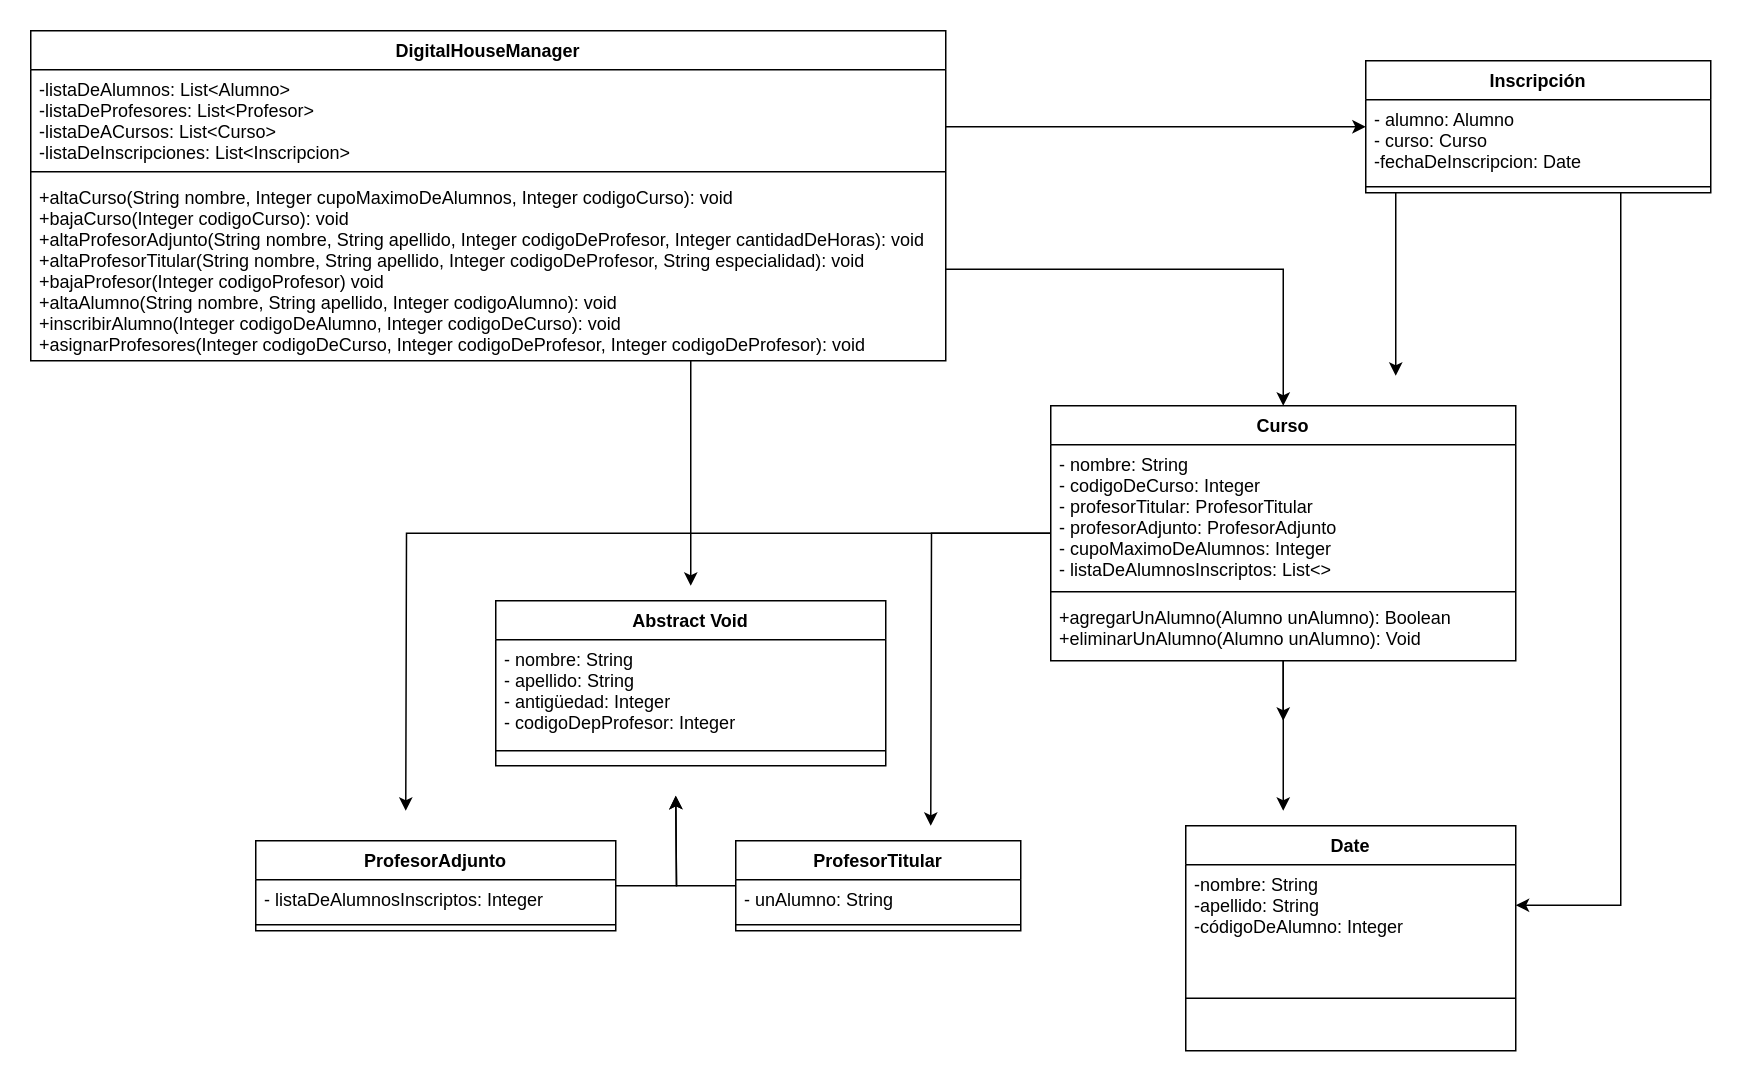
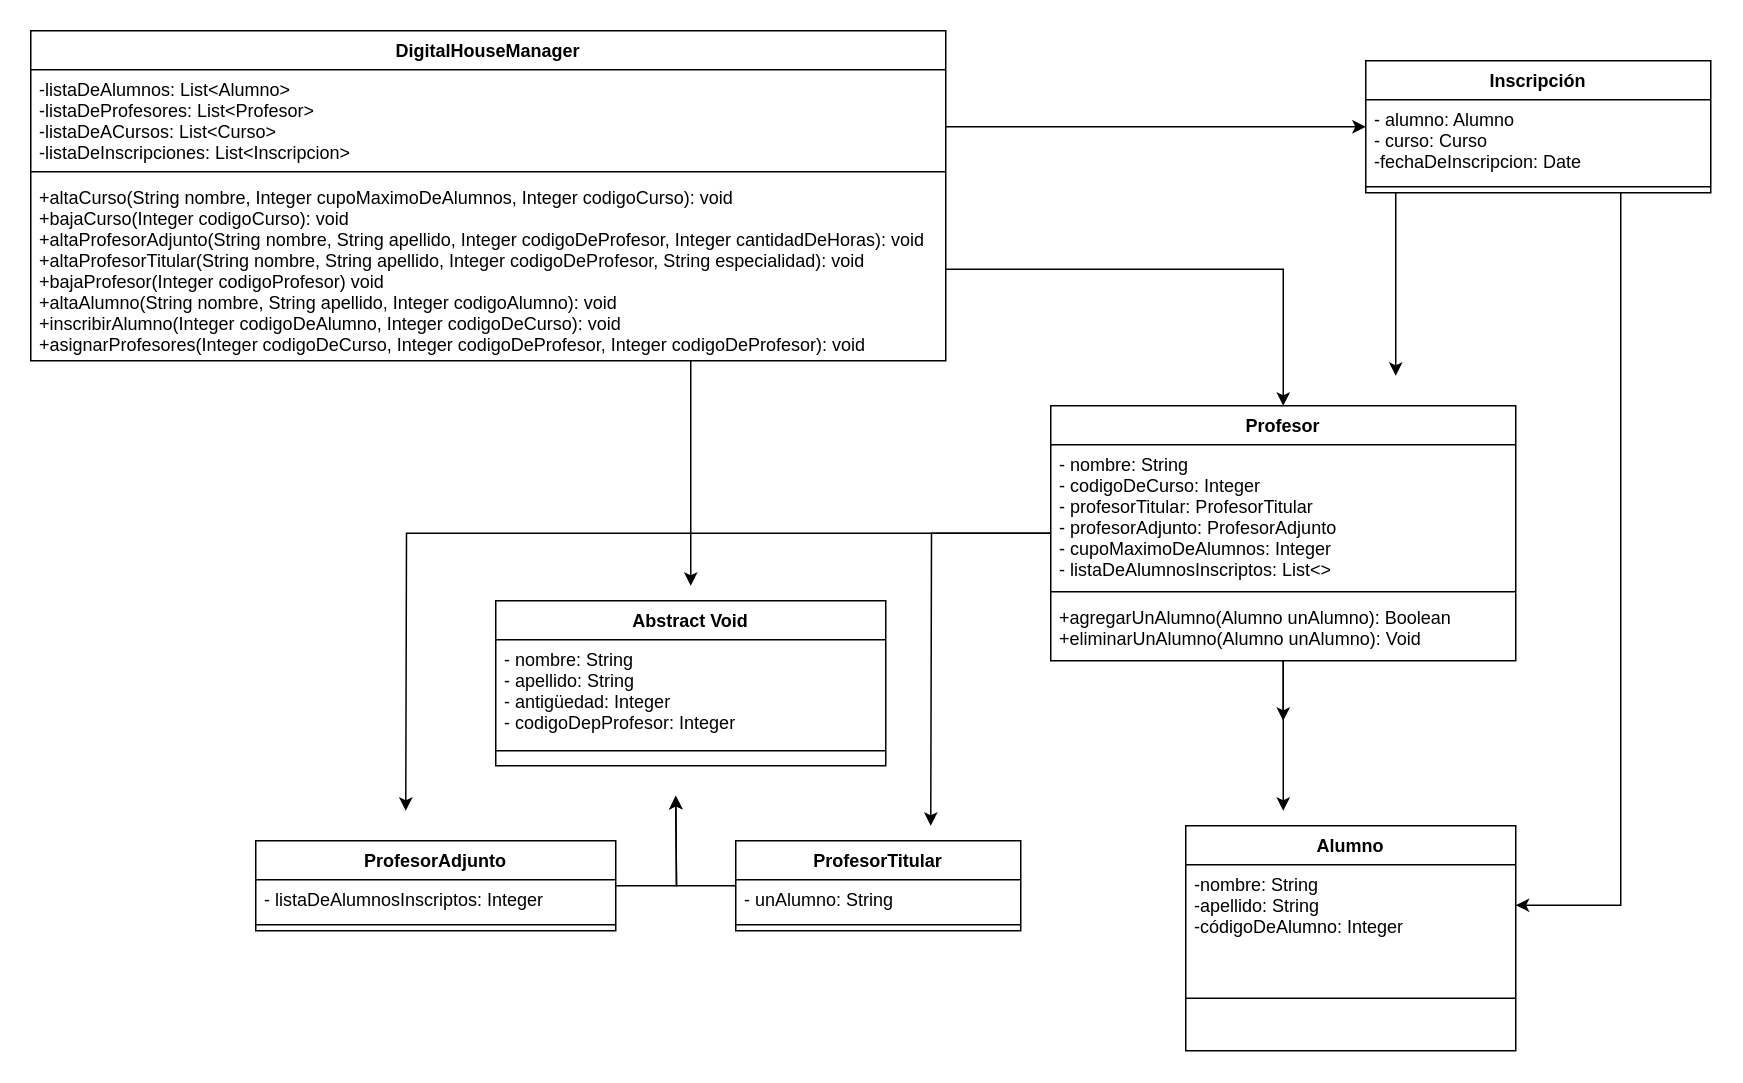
  <mxCell id="0" />
  <mxCell id="1" parent="0" />
  <mxCell id="2" style="edgeStyle=orthogonalEdgeStyle;rounded=0;orthogonalLoop=1;jettySize=auto;html=1;" edge="1" parent="1" source="3"><mxGeometry relative="1" as="geometry"><mxPoint x="460" y="390" as="targetPoint" /><Array as="points"><mxPoint x="460" y="240" /><mxPoint x="460" y="240" /></Array></mxGeometry></mxCell>
  <mxCell id="3" value="DigitalHouseManager" style="swimlane;fontStyle=1;align=center;verticalAlign=top;childLayout=stackLayout;horizontal=1;startSize=26;horizontalStack=0;resizeParent=1;resizeParentMax=0;resizeLast=0;collapsible=1;marginBottom=0;" vertex="1" parent="1"><mxGeometry x="20" y="20" width="610" height="220" as="geometry" /></mxCell>
  <mxCell id="4" value="-listaDeAlumnos: List&lt;Alumno&gt;&#10;-listaDeProfesores: List&lt;Profesor&gt;&#10;-listaDeACursos: List&lt;Curso&gt;&#10;-listaDeInscripciones: List&lt;Inscripcion&gt;" style="text;strokeColor=none;fillColor=none;align=left;verticalAlign=top;spacingLeft=4;spacingRight=4;overflow=hidden;rotatable=0;points=[[0,0.5],[1,0.5]];portConstraint=eastwest;" vertex="1" parent="3"><mxGeometry y="26" width="610" height="64" as="geometry" /></mxCell>
  <mxCell id="5" value="" style="line;strokeWidth=1;fillColor=none;align=left;verticalAlign=middle;spacingTop=-1;spacingLeft=3;spacingRight=3;rotatable=0;labelPosition=right;points=[];portConstraint=eastwest;" vertex="1" parent="3"><mxGeometry y="90" width="610" height="8" as="geometry" /></mxCell>
  <mxCell id="6" value="+altaCurso(String nombre, Integer cupoMaximoDeAlumnos, Integer codigoCurso): void &#10;+bajaCurso(Integer codigoCurso): void&#10;+altaProfesorAdjunto(String nombre, String apellido, Integer codigoDeProfesor, Integer cantidadDeHoras): void&#10;+altaProfesorTitular(String nombre, String apellido, Integer codigoDeProfesor, String especialidad): void&#10;+bajaProfesor(Integer codigoProfesor) void&#10;+altaAlumno(String nombre, String apellido, Integer codigoAlumno): void&#10;+inscribirAlumno(Integer codigoDeAlumno, Integer codigoDeCurso): void&#10;+asignarProfesores(Integer codigoDeCurso, Integer codigoDeProfesor, Integer codigoDeProfesor): void" style="text;strokeColor=none;fillColor=none;align=left;verticalAlign=top;spacingLeft=4;spacingRight=4;overflow=hidden;rotatable=0;points=[[0,0.5],[1,0.5]];portConstraint=eastwest;" vertex="1" parent="3"><mxGeometry y="98" width="610" height="122" as="geometry" /></mxCell>
  <mxCell id="7" style="edgeStyle=orthogonalEdgeStyle;rounded=0;orthogonalLoop=1;jettySize=auto;html=1;" edge="1" parent="1" source="11"><mxGeometry relative="1" as="geometry"><mxPoint x="855" y="540" as="targetPoint" /></mxGeometry></mxCell>
  <mxCell id="8" style="edgeStyle=orthogonalEdgeStyle;rounded=0;orthogonalLoop=1;jettySize=auto;html=1;" edge="1" parent="1" source="11"><mxGeometry relative="1" as="geometry"><mxPoint x="620" y="550" as="targetPoint" /></mxGeometry></mxCell>
  <mxCell id="9" style="edgeStyle=orthogonalEdgeStyle;rounded=0;orthogonalLoop=1;jettySize=auto;html=1;" edge="1" parent="1" source="11"><mxGeometry relative="1" as="geometry"><mxPoint x="855" y="480" as="targetPoint" /></mxGeometry></mxCell>
  <mxCell id="10" style="edgeStyle=orthogonalEdgeStyle;rounded=0;orthogonalLoop=1;jettySize=auto;html=1;" edge="1" parent="1" source="11"><mxGeometry relative="1" as="geometry"><mxPoint x="270" y="540" as="targetPoint" /></mxGeometry></mxCell>
- <mxCell id="11" value="Curso&#10;" style="swimlane;fontStyle=1;align=center;verticalAlign=top;childLayout=stackLayout;horizontal=1;startSize=26;horizontalStack=0;resizeParent=1;resizeParentMax=0;resizeLast=0;collapsible=1;marginBottom=0;" vertex="1" parent="1"><mxGeometry x="700" y="270" width="310" height="170" as="geometry" /></mxCell>
+ <mxCell id="11" value="Profesor&#10;" style="swimlane;fontStyle=1;align=center;verticalAlign=top;childLayout=stackLayout;horizontal=1;startSize=26;horizontalStack=0;resizeParent=1;resizeParentMax=0;resizeLast=0;collapsible=1;marginBottom=0;" vertex="1" parent="1"><mxGeometry x="700" y="270" width="310" height="170" as="geometry" /></mxCell>
  <mxCell id="12" value="- nombre: String&#10;- codigoDeCurso: Integer&#10;- profesorTitular: ProfesorTitular&#10;- profesorAdjunto: ProfesorAdjunto&#10;- cupoMaximoDeAlumnos: Integer&#10;- listaDeAlumnosInscriptos: List&lt;&gt;" style="text;strokeColor=none;fillColor=none;align=left;verticalAlign=top;spacingLeft=4;spacingRight=4;overflow=hidden;rotatable=0;points=[[0,0.5],[1,0.5]];portConstraint=eastwest;" vertex="1" parent="11"><mxGeometry y="26" width="310" height="94" as="geometry" /></mxCell>
  <mxCell id="13" value="" style="line;strokeWidth=1;fillColor=none;align=left;verticalAlign=middle;spacingTop=-1;spacingLeft=3;spacingRight=3;rotatable=0;labelPosition=right;points=[];portConstraint=eastwest;" vertex="1" parent="11"><mxGeometry y="120" width="310" height="8" as="geometry" /></mxCell>
  <mxCell id="14" value="+agregarUnAlumno(Alumno unAlumno): Boolean&#10;+eliminarUnAlumno(Alumno unAlumno): Void" style="text;strokeColor=none;fillColor=none;align=left;verticalAlign=top;spacingLeft=4;spacingRight=4;overflow=hidden;rotatable=0;points=[[0,0.5],[1,0.5]];portConstraint=eastwest;" vertex="1" parent="11"><mxGeometry y="128" width="310" height="42" as="geometry" /></mxCell>
  <mxCell id="15" style="edgeStyle=orthogonalEdgeStyle;rounded=0;orthogonalLoop=1;jettySize=auto;html=1;entryX=0.5;entryY=0;entryDx=0;entryDy=0;" edge="1" parent="1" source="6" target="11"><mxGeometry relative="1" as="geometry" /></mxCell>
  <mxCell id="16" value="Abstract Void" style="swimlane;fontStyle=1;align=center;verticalAlign=top;childLayout=stackLayout;horizontal=1;startSize=26;horizontalStack=0;resizeParent=1;resizeParentMax=0;resizeLast=0;collapsible=1;marginBottom=0;" vertex="1" parent="1"><mxGeometry x="330" y="400" width="260" height="110" as="geometry" /></mxCell>
  <mxCell id="17" value="- nombre: String&#10;- apellido: String&#10;- antigüedad: Integer&#10;- codigoDepProfesor: Integer " style="text;strokeColor=none;fillColor=none;align=left;verticalAlign=top;spacingLeft=4;spacingRight=4;overflow=hidden;rotatable=0;points=[[0,0.5],[1,0.5]];portConstraint=eastwest;" vertex="1" parent="16"><mxGeometry y="26" width="260" height="64" as="geometry" /></mxCell>
  <mxCell id="18" value="" style="line;strokeWidth=1;fillColor=none;align=left;verticalAlign=middle;spacingTop=-1;spacingLeft=3;spacingRight=3;rotatable=0;labelPosition=right;points=[];portConstraint=eastwest;" vertex="1" parent="16"><mxGeometry y="90" width="260" height="20" as="geometry" /></mxCell>
- <mxCell id="19" value="Date" style="swimlane;fontStyle=1;align=center;verticalAlign=top;childLayout=stackLayout;horizontal=1;startSize=26;horizontalStack=0;resizeParent=1;resizeParentMax=0;resizeLast=0;collapsible=1;marginBottom=0;" vertex="1" parent="1"><mxGeometry x="790" y="550" width="220" height="150" as="geometry" /></mxCell>
+ <mxCell id="19" value="Alumno" style="swimlane;fontStyle=1;align=center;verticalAlign=top;childLayout=stackLayout;horizontal=1;startSize=26;horizontalStack=0;resizeParent=1;resizeParentMax=0;resizeLast=0;collapsible=1;marginBottom=0;" vertex="1" parent="1"><mxGeometry x="790" y="550" width="220" height="150" as="geometry" /></mxCell>
  <mxCell id="20" value="-nombre: String&#10;-apellido: String&#10;-códigoDeAlumno: Integer" style="text;strokeColor=none;fillColor=none;align=left;verticalAlign=top;spacingLeft=4;spacingRight=4;overflow=hidden;rotatable=0;points=[[0,0.5],[1,0.5]];portConstraint=eastwest;" vertex="1" parent="19"><mxGeometry y="26" width="220" height="54" as="geometry" /></mxCell>
  <mxCell id="21" value="" style="line;strokeWidth=1;fillColor=none;align=left;verticalAlign=middle;spacingTop=-1;spacingLeft=3;spacingRight=3;rotatable=0;labelPosition=right;points=[];portConstraint=eastwest;" vertex="1" parent="19"><mxGeometry y="80" width="220" height="70" as="geometry" /></mxCell>
  <mxCell id="22" style="edgeStyle=orthogonalEdgeStyle;rounded=0;orthogonalLoop=1;jettySize=auto;html=1;" edge="1" parent="1" source="27"><mxGeometry relative="1" as="geometry"><mxPoint x="450" y="530" as="targetPoint" /></mxGeometry></mxCell>
  <mxCell id="23" style="edgeStyle=orthogonalEdgeStyle;rounded=0;orthogonalLoop=1;jettySize=auto;html=1;" edge="1" parent="1" source="24"><mxGeometry relative="1" as="geometry"><mxPoint x="450" y="530" as="targetPoint" /></mxGeometry></mxCell>
  <mxCell id="24" value="ProfesorTitular" style="swimlane;fontStyle=1;align=center;verticalAlign=top;childLayout=stackLayout;horizontal=1;startSize=26;horizontalStack=0;resizeParent=1;resizeParentMax=0;resizeLast=0;collapsible=1;marginBottom=0;" vertex="1" parent="1"><mxGeometry x="490" y="560" width="190" height="60" as="geometry" /></mxCell>
  <mxCell id="25" value="- unAlumno: String" style="text;strokeColor=none;fillColor=none;align=left;verticalAlign=top;spacingLeft=4;spacingRight=4;overflow=hidden;rotatable=0;points=[[0,0.5],[1,0.5]];portConstraint=eastwest;" vertex="1" parent="24"><mxGeometry y="26" width="190" height="26" as="geometry" /></mxCell>
  <mxCell id="26" value="" style="line;strokeWidth=1;fillColor=none;align=left;verticalAlign=middle;spacingTop=-1;spacingLeft=3;spacingRight=3;rotatable=0;labelPosition=right;points=[];portConstraint=eastwest;" vertex="1" parent="24"><mxGeometry y="52" width="190" height="8" as="geometry" /></mxCell>
  <mxCell id="27" value="ProfesorAdjunto" style="swimlane;fontStyle=1;align=center;verticalAlign=top;childLayout=stackLayout;horizontal=1;startSize=26;horizontalStack=0;resizeParent=1;resizeParentMax=0;resizeLast=0;collapsible=1;marginBottom=0;" vertex="1" parent="1"><mxGeometry x="170" y="560" width="240" height="60" as="geometry" /></mxCell>
  <mxCell id="28" value="- listaDeAlumnosInscriptos: Integer" style="text;strokeColor=none;fillColor=none;align=left;verticalAlign=top;spacingLeft=4;spacingRight=4;overflow=hidden;rotatable=0;points=[[0,0.5],[1,0.5]];portConstraint=eastwest;" vertex="1" parent="27"><mxGeometry y="26" width="240" height="26" as="geometry" /></mxCell>
  <mxCell id="29" value="" style="line;strokeWidth=1;fillColor=none;align=left;verticalAlign=middle;spacingTop=-1;spacingLeft=3;spacingRight=3;rotatable=0;labelPosition=right;points=[];portConstraint=eastwest;" vertex="1" parent="27"><mxGeometry y="52" width="240" height="8" as="geometry" /></mxCell>
  <mxCell id="30" style="edgeStyle=orthogonalEdgeStyle;rounded=0;orthogonalLoop=1;jettySize=auto;html=1;" edge="1" parent="1" source="32"><mxGeometry relative="1" as="geometry"><mxPoint x="930" y="250" as="targetPoint" /><Array as="points"><mxPoint x="930" y="150" /><mxPoint x="930" y="150" /></Array></mxGeometry></mxCell>
  <mxCell id="31" style="edgeStyle=orthogonalEdgeStyle;rounded=0;orthogonalLoop=1;jettySize=auto;html=1;" edge="1" parent="1" source="32" target="20"><mxGeometry relative="1" as="geometry"><Array as="points"><mxPoint x="1080" y="603" /></Array></mxGeometry></mxCell>
  <mxCell id="32" value="Inscripción" style="swimlane;fontStyle=1;align=center;verticalAlign=top;childLayout=stackLayout;horizontal=1;startSize=26;horizontalStack=0;resizeParent=1;resizeParentMax=0;resizeLast=0;collapsible=1;marginBottom=0;" vertex="1" parent="1"><mxGeometry x="910" y="40" width="230" height="88" as="geometry" /></mxCell>
  <mxCell id="33" value="- alumno: Alumno&#10;- curso: Curso&#10;-fechaDeInscripcion: Date" style="text;strokeColor=none;fillColor=none;align=left;verticalAlign=top;spacingLeft=4;spacingRight=4;overflow=hidden;rotatable=0;points=[[0,0.5],[1,0.5]];portConstraint=eastwest;" vertex="1" parent="32"><mxGeometry y="26" width="230" height="54" as="geometry" /></mxCell>
  <mxCell id="34" value="" style="line;strokeWidth=1;fillColor=none;align=left;verticalAlign=middle;spacingTop=-1;spacingLeft=3;spacingRight=3;rotatable=0;labelPosition=right;points=[];portConstraint=eastwest;" vertex="1" parent="32"><mxGeometry y="80" width="230" height="8" as="geometry" /></mxCell>
  <mxCell id="35" style="edgeStyle=orthogonalEdgeStyle;rounded=0;orthogonalLoop=1;jettySize=auto;html=1;" edge="1" parent="1" source="4" target="32"><mxGeometry relative="1" as="geometry"><Array as="points"><mxPoint x="660" y="84" /><mxPoint x="660" y="84" /></Array></mxGeometry></mxCell>
